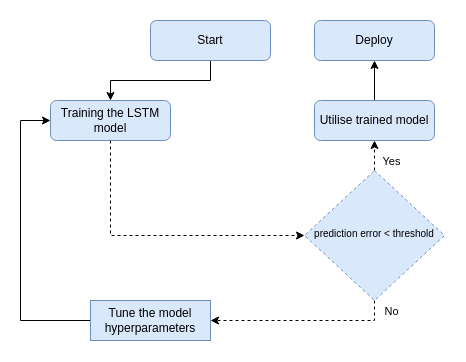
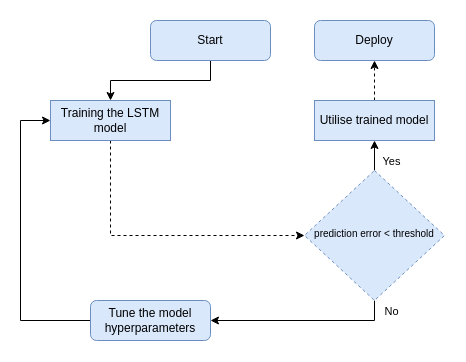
  <mxCell id="0" />
  <mxCell id="1" parent="0" />
  <mxCell id="2" style="edgeStyle=orthogonalEdgeStyle;rounded=0;orthogonalLoop=1;jettySize=auto;html=1;exitX=0.5;exitY=1;exitDx=0;exitDy=0;entryX=0.5;entryY=0;entryDx=0;entryDy=0;fillColor=#dae8fc;strokeColor=#000000;" parent="1" source="3" target="5" edge="1"><mxGeometry relative="1" as="geometry" /></mxCell>
  <mxCell id="3" value="Start" style="rounded=1;whiteSpace=wrap;html=1;fontSize=12;glass=0;strokeWidth=1;shadow=0;fillColor=#dae8fc;strokeColor=#6c8ebf;" parent="1" vertex="1"><mxGeometry x="150" y="20" width="120" height="40" as="geometry" /></mxCell>
  <mxCell id="4" style="edgeStyle=orthogonalEdgeStyle;rounded=0;orthogonalLoop=1;jettySize=auto;html=1;exitX=0.5;exitY=1;exitDx=0;exitDy=0;entryX=0;entryY=0.5;entryDx=0;entryDy=0;fontSize=10;fillColor=#dae8fc;strokeColor=#000000;dashed=1;" parent="1" source="5" target="10" edge="1"><mxGeometry relative="1" as="geometry"><mxPoint x="110" y="180" as="targetPoint" /></mxGeometry></mxCell>
- <mxCell id="5" value="Training the LSTM model" style="rounded=1;whiteSpace=wrap;html=1;fontSize=12;glass=0;strokeWidth=1;shadow=0;fillColor=#dae8fc;strokeColor=#6c8ebf;" parent="1" vertex="1"><mxGeometry x="50" y="100" width="120" height="40" as="geometry" /></mxCell>
- <mxCell id="6" style="edgeStyle=orthogonalEdgeStyle;rounded=0;orthogonalLoop=1;jettySize=auto;html=1;exitX=0.5;exitY=1;exitDx=0;exitDy=0;entryX=1;entryY=0.5;entryDx=0;entryDy=0;fontSize=10;fillColor=#dae8fc;strokeColor=#000000;dashed=1;" parent="1" source="10" target="15" edge="1"><mxGeometry relative="1" as="geometry" /></mxCell>
+ <mxCell id="5" value="Training the LSTM model" style="whiteSpace=wrap;html=1;fontSize=12;glass=0;strokeWidth=1;shadow=0;fillColor=#dae8fc;strokeColor=#6c8ebf;rounded=0;" parent="1" vertex="1"><mxGeometry x="50" y="100" width="120" height="40" as="geometry" /></mxCell>
+ <mxCell id="6" style="edgeStyle=orthogonalEdgeStyle;rounded=0;orthogonalLoop=1;jettySize=auto;html=1;exitX=0.5;exitY=1;exitDx=0;exitDy=0;entryX=1;entryY=0.5;entryDx=0;entryDy=0;fontSize=10;fillColor=#dae8fc;strokeColor=#000000;" parent="1" source="10" target="15" edge="1"><mxGeometry relative="1" as="geometry" /></mxCell>
  <mxCell id="7" value="No" style="edgeLabel;html=1;align=center;verticalAlign=middle;resizable=0;points=[];" vertex="1" connectable="0" parent="6"><mxGeometry x="-0.875" y="-1" relative="1" as="geometry"><mxPoint x="17" y="-2" as="offset" /></mxGeometry></mxCell>
- <mxCell id="8" style="edgeStyle=orthogonalEdgeStyle;rounded=0;orthogonalLoop=1;jettySize=auto;html=1;exitX=0.5;exitY=0;exitDx=0;exitDy=0;entryX=0.5;entryY=1;entryDx=0;entryDy=0;fontSize=10;fillColor=#dae8fc;strokeColor=#000000;dashed=1;" parent="1" source="10" target="13" edge="1"><mxGeometry relative="1" as="geometry" /></mxCell>
+ <mxCell id="8" style="edgeStyle=orthogonalEdgeStyle;rounded=0;orthogonalLoop=1;jettySize=auto;html=1;exitX=0.5;exitY=0;exitDx=0;exitDy=0;entryX=0.5;entryY=1;entryDx=0;entryDy=0;fontSize=10;fillColor=#dae8fc;strokeColor=#000000;" parent="1" source="10" target="13" edge="1"><mxGeometry relative="1" as="geometry" /></mxCell>
  <mxCell id="9" value="Yes" style="edgeLabel;html=1;align=center;verticalAlign=middle;resizable=0;points=[];" vertex="1" connectable="0" parent="8"><mxGeometry x="0.056" y="2" relative="1" as="geometry"><mxPoint x="18" y="6" as="offset" /></mxGeometry></mxCell>
  <mxCell id="10" value="&lt;div style=&quot;&quot;&gt;&lt;span style=&quot;background-color: initial;&quot;&gt;&lt;font style=&quot;font-size: 10px;&quot;&gt;prediction error &amp;lt; threshold&lt;/font&gt;&lt;/span&gt;&lt;/div&gt;" style="rhombus;whiteSpace=wrap;html=1;shadow=0;fontFamily=Helvetica;fontSize=12;align=center;strokeWidth=1;spacing=6;spacingTop=-4;fillColor=#dae8fc;strokeColor=#6c8ebf;dashed=1;" parent="1" vertex="1"><mxGeometry x="304" y="170" width="140" height="130" as="geometry" /></mxCell>
  <mxCell id="11" value="Deploy" style="rounded=1;whiteSpace=wrap;html=1;fontSize=12;glass=0;strokeWidth=1;shadow=0;fillColor=#dae8fc;strokeColor=#6c8ebf;" parent="1" vertex="1"><mxGeometry x="314" y="20" width="120" height="40" as="geometry" /></mxCell>
- <mxCell id="12" style="edgeStyle=orthogonalEdgeStyle;rounded=0;orthogonalLoop=1;jettySize=auto;html=1;exitX=0.5;exitY=0;exitDx=0;exitDy=0;entryX=0.5;entryY=1;entryDx=0;entryDy=0;fontSize=10;fillColor=#dae8fc;strokeColor=#000000;" parent="1" source="13" target="11" edge="1"><mxGeometry relative="1" as="geometry" /></mxCell>
- <mxCell id="13" value="Utilise trained model" style="rounded=1;whiteSpace=wrap;html=1;fontSize=12;glass=0;strokeWidth=1;shadow=0;fillColor=#dae8fc;strokeColor=#6c8ebf;" parent="1" vertex="1"><mxGeometry x="314" y="100" width="120" height="40" as="geometry" /></mxCell>
+ <mxCell id="12" style="edgeStyle=orthogonalEdgeStyle;rounded=0;orthogonalLoop=1;jettySize=auto;html=1;exitX=0.5;exitY=0;exitDx=0;exitDy=0;entryX=0.5;entryY=1;entryDx=0;entryDy=0;fontSize=10;fillColor=#dae8fc;strokeColor=#000000;dashed=1;" parent="1" source="13" target="11" edge="1"><mxGeometry relative="1" as="geometry" /></mxCell>
+ <mxCell id="13" value="Utilise trained model" style="whiteSpace=wrap;html=1;fontSize=12;glass=0;strokeWidth=1;shadow=0;fillColor=#dae8fc;strokeColor=#6c8ebf;rounded=0;" parent="1" vertex="1"><mxGeometry x="314" y="100" width="120" height="40" as="geometry" /></mxCell>
  <mxCell id="14" style="edgeStyle=orthogonalEdgeStyle;rounded=0;orthogonalLoop=1;jettySize=auto;html=1;exitX=0;exitY=0.5;exitDx=0;exitDy=0;entryX=0;entryY=0.5;entryDx=0;entryDy=0;fontSize=10;fillColor=#dae8fc;strokeColor=#000000;" parent="1" source="15" target="5" edge="1"><mxGeometry relative="1" as="geometry"><Array as="points"><mxPoint x="20" y="320" /><mxPoint x="20" y="120" /></Array></mxGeometry></mxCell>
- <mxCell id="15" value="Tune the model hyperparameters" style="whiteSpace=wrap;html=1;fontSize=12;glass=0;strokeWidth=1;shadow=0;fillColor=#dae8fc;strokeColor=#6c8ebf;rounded=0;" parent="1" vertex="1"><mxGeometry x="90" y="300" width="120" height="40" as="geometry" /></mxCell>
+ <mxCell id="15" value="Tune the model hyperparameters" style="rounded=1;whiteSpace=wrap;html=1;fontSize=12;glass=0;strokeWidth=1;shadow=0;fillColor=#dae8fc;strokeColor=#6c8ebf;" parent="1" vertex="1"><mxGeometry x="90" y="300" width="120" height="40" as="geometry" /></mxCell>
